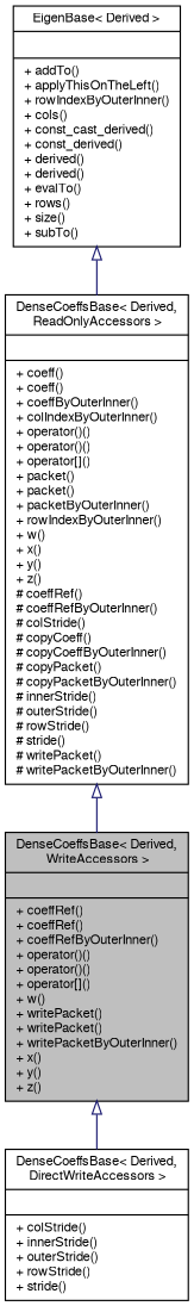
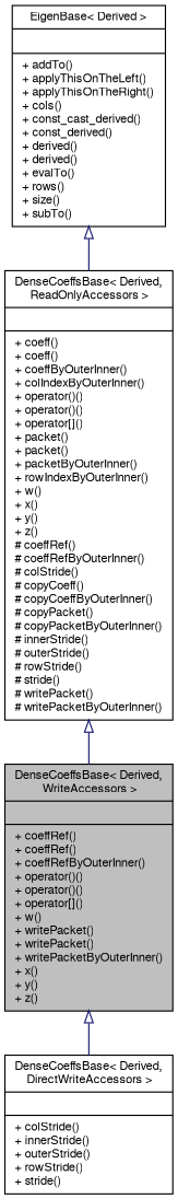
  digraph {
    node [color=black fillcolor=white fontname=FreeSans fontsize=10 shape=record style=filled]
    edge [arrowtail=onormal color=midnightblue dir=back fontname=FreeSans fontsize=10 labelfontname=FreeSans labelfontsize=10 style=solid]
    n1 [fillcolor=grey75 fontcolor=black height=0.2 label="{DenseCoeffsBase\< Derived,\l WriteAccessors \>\n||+ coeffRef()\l+ coeffRef()\l+ coeffRefByOuterInner()\l+ operator()()\l+ operator()()\l+ operator[]()\l+ w()\l+ writePacket()\l+ writePacket()\l+ writePacketByOuterInner()\l+ x()\l+ y()\l+ z()\l}" width=0.4]
    n2 [height=0.2 label="{DenseCoeffsBase\< Derived,\l DirectWriteAccessors \>\n||+ colStride()\l+ innerStride()\l+ outerStride()\l+ rowStride()\l+ stride()\l}" width=0.4]
    n3 [height=0.2 label="{DenseCoeffsBase\< Derived,\l ReadOnlyAccessors \>\n||+ coeff()\l+ coeff()\l+ coeffByOuterInner()\l+ colIndexByOuterInner()\l+ operator()()\l+ operator()()\l+ operator[]()\l+ packet()\l+ packet()\l+ packetByOuterInner()\l+ rowIndexByOuterInner()\l+ w()\l+ x()\l+ y()\l+ z()\l# coeffRef()\l# coeffRefByOuterInner()\l# colStride()\l# copyCoeff()\l# copyCoeffByOuterInner()\l# copyPacket()\l# copyPacketByOuterInner()\l# innerStride()\l# outerStride()\l# rowStride()\l# stride()\l# writePacket()\l# writePacketByOuterInner()\l}" width=0.4]
-   n4 [height=0.2 label="{EigenBase\< Derived \>\n||+ addTo()\l+ applyThisOnTheLeft()\l+ rowIndexByOuterInner()\l+ cols()\l+ const_cast_derived()\l+ const_derived()\l+ derived()\l+ derived()\l+ evalTo()\l+ rows()\l+ size()\l+ subTo()\l}" width=0.4]
+   n4 [height=0.2 label="{EigenBase\< Derived \>\n||+ addTo()\l+ applyThisOnTheLeft()\l+ applyThisOnTheRight()\l+ cols()\l+ const_cast_derived()\l+ const_derived()\l+ derived()\l+ derived()\l+ evalTo()\l+ rows()\l+ size()\l+ subTo()\l}" width=0.4]
    n1 -> n2
    n3 -> n1
    n4 -> n3
  }
